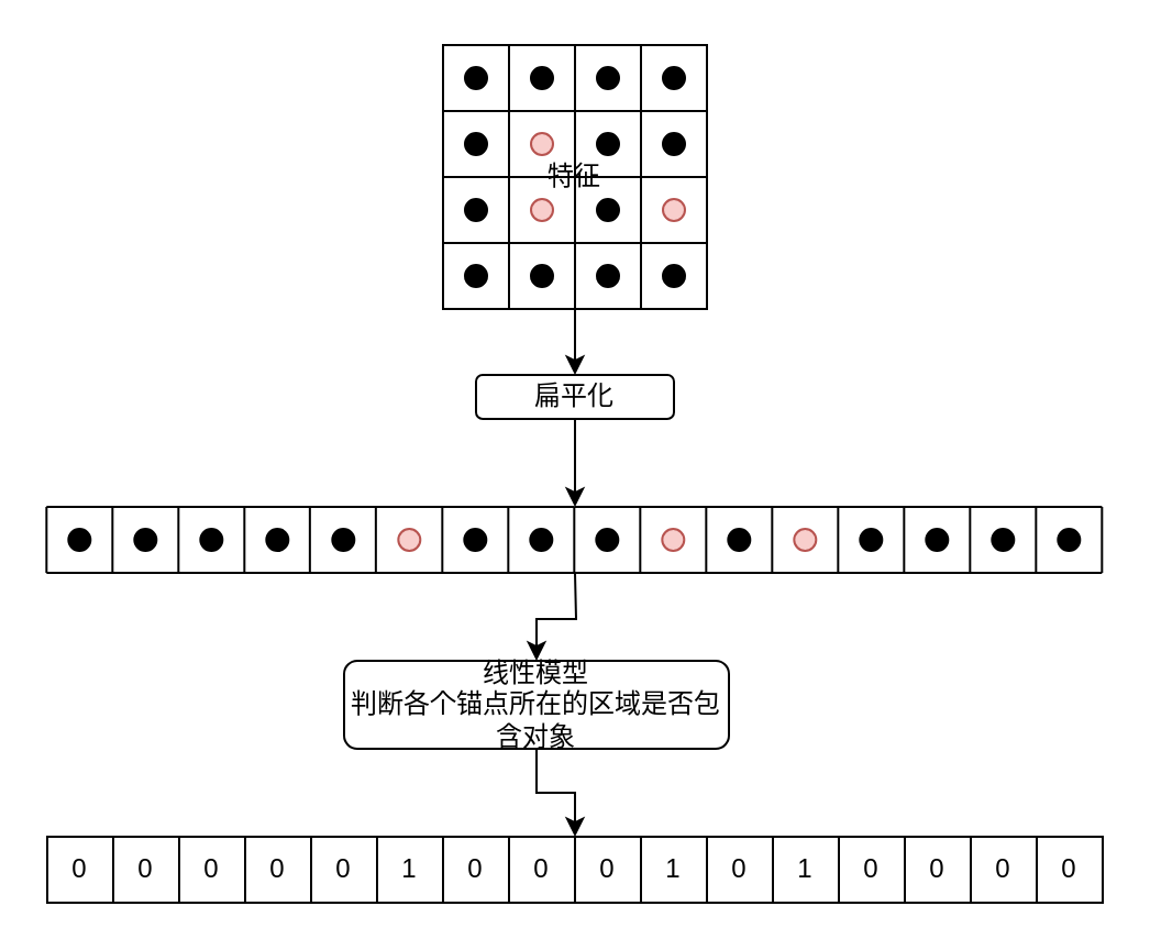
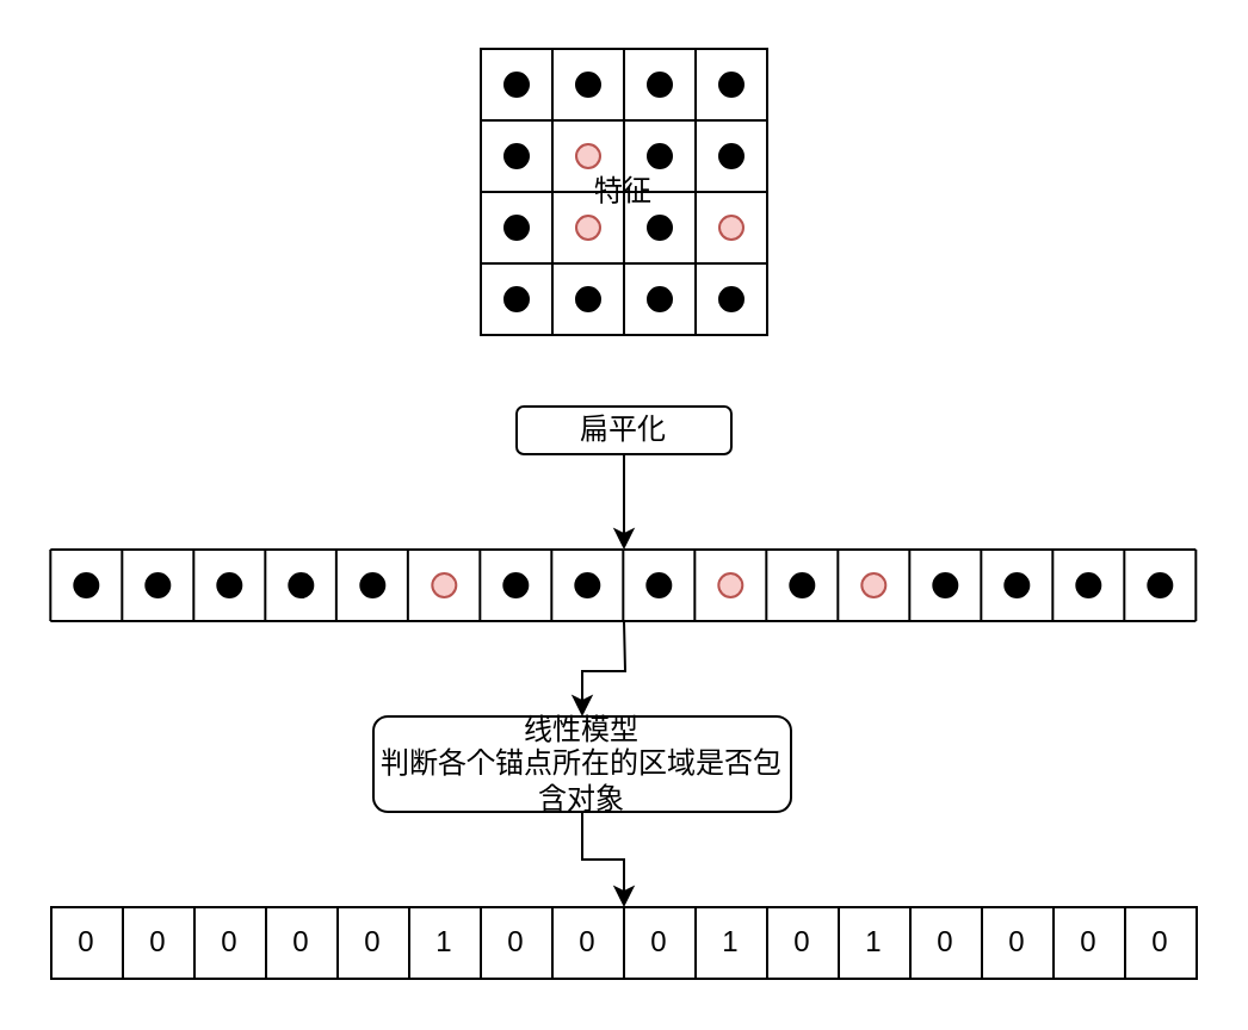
  <mxCell id="0" />
  <mxCell id="1" parent="0" />
- <mxCell id="2" style="edgeStyle=orthogonalEdgeStyle;rounded=0;orthogonalLoop=1;jettySize=auto;html=1;exitX=0.5;exitY=1;exitDx=0;exitDy=0;entryX=0.5;entryY=0;entryDx=0;entryDy=0;" edge="1" parent="1" source="3" target="63"><mxGeometry relative="1" as="geometry" /></mxCell>
  <mxCell id="3" value="特征" style="rounded=0;whiteSpace=wrap;html=1;" vertex="1" parent="1"><mxGeometry x="201" y="20" width="120" height="120" as="geometry" /></mxCell>
  <mxCell id="4" value="" style="endArrow=none;html=1;exitX=0;exitY=0.25;exitDx=0;exitDy=0;entryX=1;entryY=0.25;entryDx=0;entryDy=0;" edge="1" parent="1" source="3" target="3"><mxGeometry width="50" height="50" relative="1" as="geometry"><mxPoint x="201" y="240" as="sourcePoint" /><mxPoint x="251" y="190" as="targetPoint" /></mxGeometry></mxCell>
  <mxCell id="5" value="" style="endArrow=none;html=1;exitX=0;exitY=0.5;exitDx=0;exitDy=0;entryX=1;entryY=0.5;entryDx=0;entryDy=0;" edge="1" parent="1" source="3" target="3"><mxGeometry width="50" height="50" relative="1" as="geometry"><mxPoint x="211" y="60" as="sourcePoint" /><mxPoint x="331" y="60" as="targetPoint" /></mxGeometry></mxCell>
  <mxCell id="6" value="" style="endArrow=none;html=1;exitX=0;exitY=0.75;exitDx=0;exitDy=0;entryX=1;entryY=0.75;entryDx=0;entryDy=0;" edge="1" parent="1" source="3" target="3"><mxGeometry width="50" height="50" relative="1" as="geometry"><mxPoint x="221" y="70" as="sourcePoint" /><mxPoint x="341" y="70" as="targetPoint" /></mxGeometry></mxCell>
  <mxCell id="7" value="" style="endArrow=none;html=1;exitX=0.25;exitY=1;exitDx=0;exitDy=0;entryX=0.25;entryY=0;entryDx=0;entryDy=0;" edge="1" parent="1" source="3" target="3"><mxGeometry width="50" height="50" relative="1" as="geometry"><mxPoint x="211" y="120" as="sourcePoint" /><mxPoint x="331" y="120" as="targetPoint" /></mxGeometry></mxCell>
  <mxCell id="8" value="" style="endArrow=none;html=1;exitX=0.5;exitY=1;exitDx=0;exitDy=0;entryX=0.5;entryY=0;entryDx=0;entryDy=0;" edge="1" parent="1" source="3" target="3"><mxGeometry width="50" height="50" relative="1" as="geometry"><mxPoint x="241" y="150" as="sourcePoint" /><mxPoint x="241" y="30" as="targetPoint" /></mxGeometry></mxCell>
  <mxCell id="9" value="" style="endArrow=none;html=1;exitX=0.75;exitY=1;exitDx=0;exitDy=0;entryX=0.75;entryY=0;entryDx=0;entryDy=0;" edge="1" parent="1" source="3" target="3"><mxGeometry width="50" height="50" relative="1" as="geometry"><mxPoint x="271" y="150" as="sourcePoint" /><mxPoint x="271" y="30" as="targetPoint" /></mxGeometry></mxCell>
  <mxCell id="10" value="" style="ellipse;whiteSpace=wrap;html=1;aspect=fixed;align=center;fillColor=#000000;" vertex="1" parent="1"><mxGeometry x="211" y="30" width="10" height="10" as="geometry" /></mxCell>
  <mxCell id="11" value="" style="ellipse;whiteSpace=wrap;html=1;aspect=fixed;align=center;fillColor=#000000;" vertex="1" parent="1"><mxGeometry x="241" y="30" width="10" height="10" as="geometry" /></mxCell>
  <mxCell id="12" value="" style="ellipse;whiteSpace=wrap;html=1;aspect=fixed;align=center;fillColor=#000000;" vertex="1" parent="1"><mxGeometry x="271" y="30" width="10" height="10" as="geometry" /></mxCell>
  <mxCell id="13" value="" style="ellipse;whiteSpace=wrap;html=1;aspect=fixed;align=center;fillColor=#000000;" vertex="1" parent="1"><mxGeometry x="301" y="30" width="10" height="10" as="geometry" /></mxCell>
  <mxCell id="14" value="" style="ellipse;whiteSpace=wrap;html=1;aspect=fixed;align=center;fillColor=#000000;" vertex="1" parent="1"><mxGeometry x="211" y="60" width="10" height="10" as="geometry" /></mxCell>
  <mxCell id="15" value="" style="ellipse;whiteSpace=wrap;html=1;aspect=fixed;align=center;fillColor=#f8cecc;strokeColor=#b85450;" vertex="1" parent="1"><mxGeometry x="241" y="60" width="10" height="10" as="geometry" /></mxCell>
  <mxCell id="16" value="" style="ellipse;whiteSpace=wrap;html=1;aspect=fixed;align=center;fillColor=#000000;" vertex="1" parent="1"><mxGeometry x="271" y="60" width="10" height="10" as="geometry" /></mxCell>
  <mxCell id="17" value="" style="ellipse;whiteSpace=wrap;html=1;aspect=fixed;align=center;fillColor=#000000;" vertex="1" parent="1"><mxGeometry x="301" y="60" width="10" height="10" as="geometry" /></mxCell>
  <mxCell id="18" value="" style="ellipse;whiteSpace=wrap;html=1;aspect=fixed;align=center;fillColor=#000000;" vertex="1" parent="1"><mxGeometry x="211" y="90" width="10" height="10" as="geometry" /></mxCell>
  <mxCell id="19" value="" style="ellipse;whiteSpace=wrap;html=1;aspect=fixed;align=center;fillColor=#f8cecc;strokeColor=#b85450;" vertex="1" parent="1"><mxGeometry x="241" y="90" width="10" height="10" as="geometry" /></mxCell>
  <mxCell id="20" value="" style="ellipse;whiteSpace=wrap;html=1;aspect=fixed;align=center;fillColor=#000000;" vertex="1" parent="1"><mxGeometry x="271" y="90" width="10" height="10" as="geometry" /></mxCell>
  <mxCell id="21" value="" style="ellipse;whiteSpace=wrap;html=1;aspect=fixed;align=center;fillColor=#f8cecc;strokeColor=#b85450;" vertex="1" parent="1"><mxGeometry x="301" y="90" width="10" height="10" as="geometry" /></mxCell>
  <mxCell id="22" value="" style="ellipse;whiteSpace=wrap;html=1;aspect=fixed;align=center;fillColor=#000000;" vertex="1" parent="1"><mxGeometry x="211" y="120" width="10" height="10" as="geometry" /></mxCell>
  <mxCell id="23" value="" style="ellipse;whiteSpace=wrap;html=1;aspect=fixed;align=center;fillColor=#000000;" vertex="1" parent="1"><mxGeometry x="241" y="120" width="10" height="10" as="geometry" /></mxCell>
  <mxCell id="24" value="" style="ellipse;whiteSpace=wrap;html=1;aspect=fixed;align=center;fillColor=#000000;" vertex="1" parent="1"><mxGeometry x="271" y="120" width="10" height="10" as="geometry" /></mxCell>
  <mxCell id="25" value="" style="ellipse;whiteSpace=wrap;html=1;aspect=fixed;align=center;fillColor=#000000;" vertex="1" parent="1"><mxGeometry x="301" y="120" width="10" height="10" as="geometry" /></mxCell>
  <mxCell id="26" style="edgeStyle=orthogonalEdgeStyle;rounded=0;orthogonalLoop=1;jettySize=auto;html=1;entryX=0.5;entryY=0;entryDx=0;entryDy=0;" edge="1" parent="1" target="28"><mxGeometry relative="1" as="geometry"><mxPoint x="261.047" y="260" as="targetPoint" /><mxPoint x="261" y="260" as="sourcePoint" /></mxGeometry></mxCell>
  <mxCell id="27" style="edgeStyle=orthogonalEdgeStyle;rounded=0;orthogonalLoop=1;jettySize=auto;html=1;exitX=0.5;exitY=1;exitDx=0;exitDy=0;entryX=0;entryY=0;entryDx=0;entryDy=0;" edge="1" parent="1" source="28" target="75"><mxGeometry relative="1" as="geometry" /></mxCell>
  <mxCell id="28" value="线性模型&lt;br&gt;判断各个锚点所在的区域是否包含对象" style="rounded=1;whiteSpace=wrap;html=1;align=center;" vertex="1" parent="1"><mxGeometry x="156" y="300" width="175" height="40" as="geometry" /></mxCell>
  <mxCell id="29" value="" style="endArrow=none;html=1;entryX=0.25;entryY=0;entryDx=0;entryDy=0;" edge="1" parent="1"><mxGeometry width="50" height="50" relative="1" as="geometry"><mxPoint x="50.66" y="260" as="sourcePoint" /><mxPoint x="50.66" y="230" as="targetPoint" /></mxGeometry></mxCell>
  <mxCell id="30" value="" style="endArrow=none;html=1;entryX=0.5;entryY=0;entryDx=0;entryDy=0;" edge="1" parent="1"><mxGeometry width="50" height="50" relative="1" as="geometry"><mxPoint x="80.66" y="260" as="sourcePoint" /><mxPoint x="80.66" y="230" as="targetPoint" /></mxGeometry></mxCell>
  <mxCell id="31" value="" style="endArrow=none;html=1;entryX=0.75;entryY=0;entryDx=0;entryDy=0;" edge="1" parent="1"><mxGeometry width="50" height="50" relative="1" as="geometry"><mxPoint x="110.66" y="260" as="sourcePoint" /><mxPoint x="110.66" y="230" as="targetPoint" /></mxGeometry></mxCell>
  <mxCell id="32" value="" style="ellipse;whiteSpace=wrap;html=1;aspect=fixed;align=center;fillColor=#000000;" vertex="1" parent="1"><mxGeometry x="30.66" y="240" width="10" height="10" as="geometry" /></mxCell>
  <mxCell id="33" value="" style="ellipse;whiteSpace=wrap;html=1;aspect=fixed;align=center;fillColor=#000000;" vertex="1" parent="1"><mxGeometry x="60.66" y="240" width="10" height="10" as="geometry" /></mxCell>
  <mxCell id="34" value="" style="ellipse;whiteSpace=wrap;html=1;aspect=fixed;align=center;fillColor=#000000;" vertex="1" parent="1"><mxGeometry x="90.66" y="240" width="10" height="10" as="geometry" /></mxCell>
  <mxCell id="35" value="" style="ellipse;whiteSpace=wrap;html=1;aspect=fixed;align=center;fillColor=#000000;" vertex="1" parent="1"><mxGeometry x="120.66" y="240" width="10" height="10" as="geometry" /></mxCell>
  <mxCell id="36" value="" style="endArrow=none;html=1;entryX=1;entryY=0.25;entryDx=0;entryDy=0;" edge="1" parent="1"><mxGeometry width="50" height="50" relative="1" as="geometry"><mxPoint x="20.66" y="230" as="sourcePoint" /><mxPoint x="260.66" y="230" as="targetPoint" /></mxGeometry></mxCell>
  <mxCell id="37" value="" style="ellipse;whiteSpace=wrap;html=1;aspect=fixed;align=center;fillColor=#000000;" vertex="1" parent="1"><mxGeometry x="150.66" y="240" width="10" height="10" as="geometry" /></mxCell>
  <mxCell id="38" value="" style="ellipse;whiteSpace=wrap;html=1;aspect=fixed;align=center;fillColor=#f8cecc;strokeColor=#b85450;" vertex="1" parent="1"><mxGeometry x="180.66" y="240" width="10" height="10" as="geometry" /></mxCell>
  <mxCell id="39" value="" style="ellipse;whiteSpace=wrap;html=1;aspect=fixed;align=center;fillColor=#000000;" vertex="1" parent="1"><mxGeometry x="210.66" y="240" width="10" height="10" as="geometry" /></mxCell>
  <mxCell id="40" value="" style="ellipse;whiteSpace=wrap;html=1;aspect=fixed;align=center;fillColor=#000000;" vertex="1" parent="1"><mxGeometry x="240.66" y="240" width="10" height="10" as="geometry" /></mxCell>
  <mxCell id="41" value="" style="endArrow=none;html=1;exitX=0;exitY=0.5;exitDx=0;exitDy=0;" edge="1" parent="1"><mxGeometry width="50" height="50" relative="1" as="geometry"><mxPoint x="260.66" y="230" as="sourcePoint" /><mxPoint x="500.66" y="230" as="targetPoint" /></mxGeometry></mxCell>
  <mxCell id="42" value="" style="endArrow=none;html=1;exitX=0;exitY=0.25;exitDx=0;exitDy=0;" edge="1" parent="1"><mxGeometry width="50" height="50" relative="1" as="geometry"><mxPoint x="20.66" y="260" as="sourcePoint" /><mxPoint x="500.66" y="260" as="targetPoint" /></mxGeometry></mxCell>
  <mxCell id="43" value="" style="ellipse;whiteSpace=wrap;html=1;aspect=fixed;align=center;fillColor=#000000;" vertex="1" parent="1"><mxGeometry x="270.66" y="240" width="10" height="10" as="geometry" /></mxCell>
  <mxCell id="44" value="" style="ellipse;whiteSpace=wrap;html=1;aspect=fixed;align=center;fillColor=#f8cecc;strokeColor=#b85450;" vertex="1" parent="1"><mxGeometry x="300.66" y="240" width="10" height="10" as="geometry" /></mxCell>
  <mxCell id="45" value="" style="ellipse;whiteSpace=wrap;html=1;aspect=fixed;align=center;fillColor=#000000;" vertex="1" parent="1"><mxGeometry x="330.66" y="240" width="10" height="10" as="geometry" /></mxCell>
  <mxCell id="46" value="" style="ellipse;whiteSpace=wrap;html=1;aspect=fixed;align=center;fillColor=#f8cecc;strokeColor=#b85450;" vertex="1" parent="1"><mxGeometry x="360.66" y="240" width="10" height="10" as="geometry" /></mxCell>
  <mxCell id="47" value="" style="ellipse;whiteSpace=wrap;html=1;aspect=fixed;align=center;fillColor=#000000;" vertex="1" parent="1"><mxGeometry x="390.66" y="240" width="10" height="10" as="geometry" /></mxCell>
  <mxCell id="48" value="" style="ellipse;whiteSpace=wrap;html=1;aspect=fixed;align=center;fillColor=#000000;" vertex="1" parent="1"><mxGeometry x="420.66" y="240" width="10" height="10" as="geometry" /></mxCell>
  <mxCell id="49" value="" style="ellipse;whiteSpace=wrap;html=1;aspect=fixed;align=center;fillColor=#000000;" vertex="1" parent="1"><mxGeometry x="450.66" y="240" width="10" height="10" as="geometry" /></mxCell>
  <mxCell id="50" value="" style="ellipse;whiteSpace=wrap;html=1;aspect=fixed;align=center;fillColor=#000000;" vertex="1" parent="1"><mxGeometry x="480.66" y="240" width="10" height="10" as="geometry" /></mxCell>
  <mxCell id="51" value="" style="endArrow=none;html=1;entryX=0.25;entryY=0;entryDx=0;entryDy=0;" edge="1" parent="1"><mxGeometry width="50" height="50" relative="1" as="geometry"><mxPoint x="20.66" y="260" as="sourcePoint" /><mxPoint x="20.66" y="230" as="targetPoint" /></mxGeometry></mxCell>
  <mxCell id="52" value="" style="endArrow=none;html=1;entryX=0.25;entryY=0;entryDx=0;entryDy=0;" edge="1" parent="1"><mxGeometry width="50" height="50" relative="1" as="geometry"><mxPoint x="140.43" y="260" as="sourcePoint" /><mxPoint x="140.43" y="230" as="targetPoint" /></mxGeometry></mxCell>
  <mxCell id="53" value="" style="endArrow=none;html=1;entryX=0.25;entryY=0;entryDx=0;entryDy=0;" edge="1" parent="1"><mxGeometry width="50" height="50" relative="1" as="geometry"><mxPoint x="170.43" y="260" as="sourcePoint" /><mxPoint x="170.43" y="230" as="targetPoint" /></mxGeometry></mxCell>
  <mxCell id="54" value="" style="endArrow=none;html=1;entryX=0.25;entryY=0;entryDx=0;entryDy=0;" edge="1" parent="1"><mxGeometry width="50" height="50" relative="1" as="geometry"><mxPoint x="200.66" y="260" as="sourcePoint" /><mxPoint x="200.66" y="230" as="targetPoint" /></mxGeometry></mxCell>
  <mxCell id="55" value="" style="endArrow=none;html=1;entryX=0.25;entryY=0;entryDx=0;entryDy=0;" edge="1" parent="1"><mxGeometry width="50" height="50" relative="1" as="geometry"><mxPoint x="230.66" y="260" as="sourcePoint" /><mxPoint x="230.66" y="230" as="targetPoint" /></mxGeometry></mxCell>
  <mxCell id="56" value="" style="endArrow=none;html=1;entryX=0.25;entryY=0;entryDx=0;entryDy=0;" edge="1" parent="1"><mxGeometry width="50" height="50" relative="1" as="geometry"><mxPoint x="260.66" y="260" as="sourcePoint" /><mxPoint x="260.66" y="230" as="targetPoint" /></mxGeometry></mxCell>
  <mxCell id="57" value="" style="endArrow=none;html=1;entryX=0.25;entryY=0;entryDx=0;entryDy=0;" edge="1" parent="1"><mxGeometry width="50" height="50" relative="1" as="geometry"><mxPoint x="290.66" y="260" as="sourcePoint" /><mxPoint x="290.66" y="230" as="targetPoint" /></mxGeometry></mxCell>
  <mxCell id="58" value="" style="endArrow=none;html=1;entryX=0.25;entryY=0;entryDx=0;entryDy=0;" edge="1" parent="1"><mxGeometry width="50" height="50" relative="1" as="geometry"><mxPoint x="320.66" y="260" as="sourcePoint" /><mxPoint x="320.66" y="230" as="targetPoint" /></mxGeometry></mxCell>
  <mxCell id="59" value="" style="endArrow=none;html=1;entryX=0.25;entryY=0;entryDx=0;entryDy=0;" edge="1" parent="1"><mxGeometry width="50" height="50" relative="1" as="geometry"><mxPoint x="350.66" y="260" as="sourcePoint" /><mxPoint x="350.66" y="230" as="targetPoint" /></mxGeometry></mxCell>
  <mxCell id="60" value="" style="endArrow=none;html=1;entryX=0.25;entryY=0;entryDx=0;entryDy=0;" edge="1" parent="1"><mxGeometry width="50" height="50" relative="1" as="geometry"><mxPoint x="380.66" y="260" as="sourcePoint" /><mxPoint x="380.66" y="230" as="targetPoint" /></mxGeometry></mxCell>
  <mxCell id="61" value="" style="endArrow=none;html=1;entryX=0.25;entryY=0;entryDx=0;entryDy=0;" edge="1" parent="1"><mxGeometry width="50" height="50" relative="1" as="geometry"><mxPoint x="410.66" y="260" as="sourcePoint" /><mxPoint x="410.66" y="230" as="targetPoint" /></mxGeometry></mxCell>
  <mxCell id="62" style="edgeStyle=orthogonalEdgeStyle;rounded=0;orthogonalLoop=1;jettySize=auto;html=1;exitX=0.5;exitY=1;exitDx=0;exitDy=0;" edge="1" parent="1" source="63"><mxGeometry relative="1" as="geometry"><mxPoint x="261" y="230" as="targetPoint" /></mxGeometry></mxCell>
  <mxCell id="63" value="扁平化" style="rounded=1;whiteSpace=wrap;html=1;" vertex="1" parent="1"><mxGeometry x="216" y="170" width="90" height="20" as="geometry" /></mxCell>
  <mxCell id="64" value="" style="endArrow=none;html=1;entryX=0.25;entryY=0;entryDx=0;entryDy=0;" edge="1" parent="1"><mxGeometry width="50" height="50" relative="1" as="geometry"><mxPoint x="440.66" y="260" as="sourcePoint" /><mxPoint x="440.66" y="230" as="targetPoint" /></mxGeometry></mxCell>
  <mxCell id="65" value="" style="endArrow=none;html=1;entryX=0.25;entryY=0;entryDx=0;entryDy=0;" edge="1" parent="1"><mxGeometry width="50" height="50" relative="1" as="geometry"><mxPoint x="470.66" y="260" as="sourcePoint" /><mxPoint x="470.66" y="230" as="targetPoint" /></mxGeometry></mxCell>
  <mxCell id="66" value="" style="endArrow=none;html=1;entryX=0.25;entryY=0;entryDx=0;entryDy=0;" edge="1" parent="1"><mxGeometry width="50" height="50" relative="1" as="geometry"><mxPoint x="500.66" y="260" as="sourcePoint" /><mxPoint x="500.66" y="230" as="targetPoint" /></mxGeometry></mxCell>
  <mxCell id="67" value="0" style="rounded=0;whiteSpace=wrap;html=1;" vertex="1" parent="1"><mxGeometry x="21" y="380" width="30" height="30" as="geometry" /></mxCell>
  <mxCell id="68" value="0" style="rounded=0;whiteSpace=wrap;html=1;" vertex="1" parent="1"><mxGeometry x="51" y="380" width="30" height="30" as="geometry" /></mxCell>
  <mxCell id="69" value="0" style="rounded=0;whiteSpace=wrap;html=1;" vertex="1" parent="1"><mxGeometry x="81" y="380" width="30" height="30" as="geometry" /></mxCell>
  <mxCell id="70" value="0" style="rounded=0;whiteSpace=wrap;html=1;" vertex="1" parent="1"><mxGeometry x="111" y="380" width="30" height="30" as="geometry" /></mxCell>
  <mxCell id="71" value="0" style="rounded=0;whiteSpace=wrap;html=1;" vertex="1" parent="1"><mxGeometry x="141" y="380" width="30" height="30" as="geometry" /></mxCell>
  <mxCell id="72" value="1" style="rounded=0;whiteSpace=wrap;html=1;" vertex="1" parent="1"><mxGeometry x="171" y="380" width="30" height="30" as="geometry" /></mxCell>
  <mxCell id="73" value="0" style="rounded=0;whiteSpace=wrap;html=1;" vertex="1" parent="1"><mxGeometry x="201" y="380" width="30" height="30" as="geometry" /></mxCell>
  <mxCell id="74" value="0" style="rounded=0;whiteSpace=wrap;html=1;" vertex="1" parent="1"><mxGeometry x="231" y="380" width="30" height="30" as="geometry" /></mxCell>
  <mxCell id="75" value="0" style="rounded=0;whiteSpace=wrap;html=1;" vertex="1" parent="1"><mxGeometry x="261" y="380" width="30" height="30" as="geometry" /></mxCell>
  <mxCell id="76" value="1" style="rounded=0;whiteSpace=wrap;html=1;" vertex="1" parent="1"><mxGeometry x="291" y="380" width="30" height="30" as="geometry" /></mxCell>
  <mxCell id="77" value="0" style="rounded=0;whiteSpace=wrap;html=1;" vertex="1" parent="1"><mxGeometry x="321" y="380" width="30" height="30" as="geometry" /></mxCell>
  <mxCell id="78" value="1" style="rounded=0;whiteSpace=wrap;html=1;" vertex="1" parent="1"><mxGeometry x="351" y="380" width="30" height="30" as="geometry" /></mxCell>
  <mxCell id="79" value="0" style="rounded=0;whiteSpace=wrap;html=1;" vertex="1" parent="1"><mxGeometry x="381" y="380" width="30" height="30" as="geometry" /></mxCell>
  <mxCell id="80" value="0" style="rounded=0;whiteSpace=wrap;html=1;" vertex="1" parent="1"><mxGeometry x="411" y="380" width="30" height="30" as="geometry" /></mxCell>
  <mxCell id="81" value="0" style="rounded=0;whiteSpace=wrap;html=1;" vertex="1" parent="1"><mxGeometry x="441" y="380" width="30" height="30" as="geometry" /></mxCell>
  <mxCell id="82" value="0" style="rounded=0;whiteSpace=wrap;html=1;" vertex="1" parent="1"><mxGeometry x="471" y="380" width="30" height="30" as="geometry" /></mxCell>
